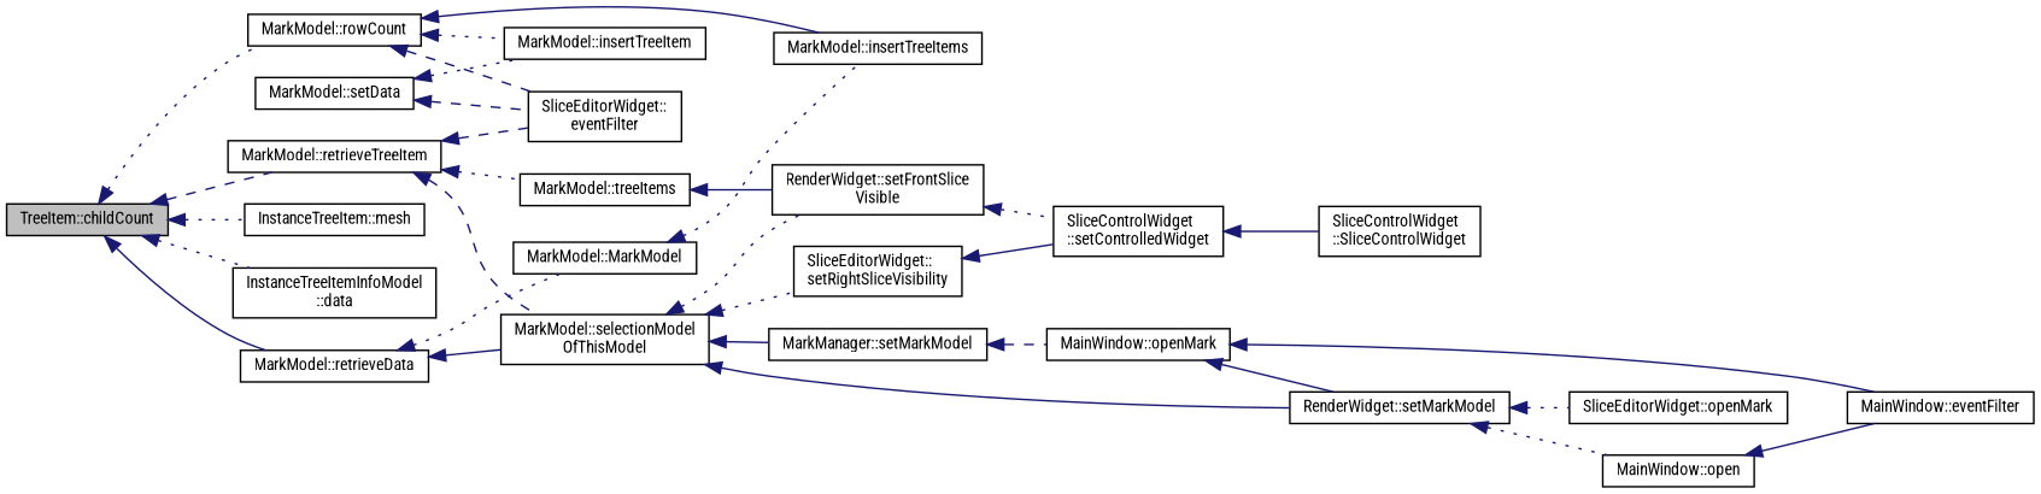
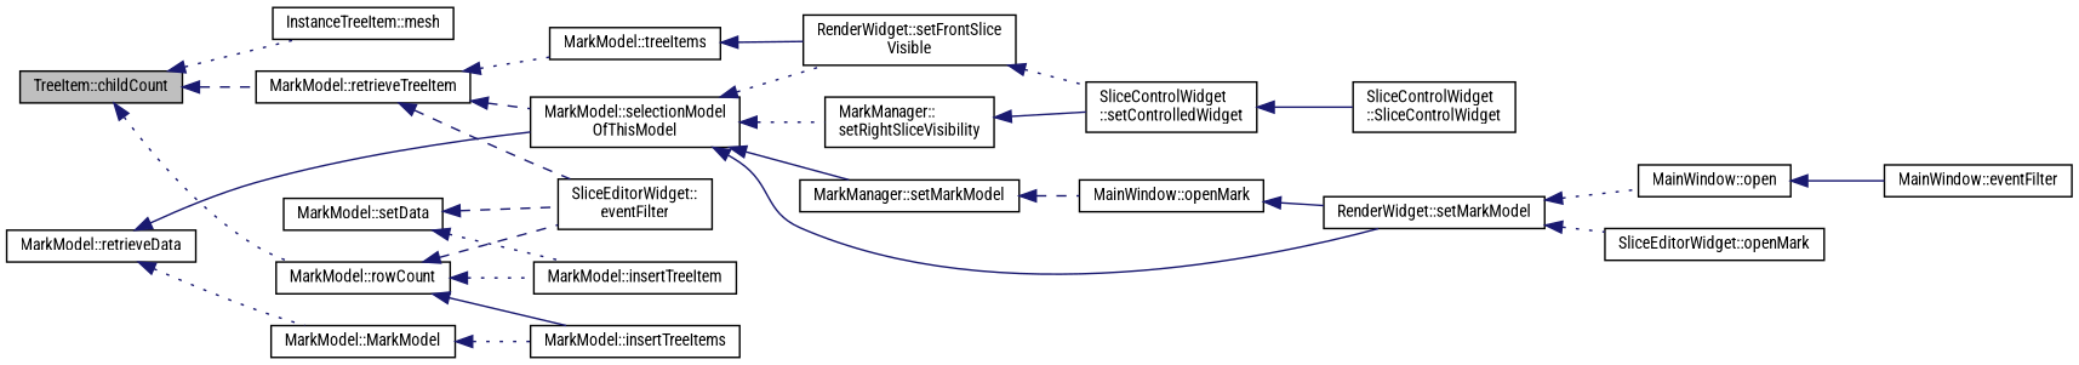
  digraph {
    fontname="Roboto Condensed"
    rankdir=LR
    node [color=black fillcolor=white fontname="Roboto Condensed" fontsize=10 shape=record style=filled]
    edge [color=midnightblue dir=back fontname="Roboto Condensed" fontsize=10 labelfontname=Helvetica labelfontsize=10 style=dotted]
    n1 [fillcolor=grey75 fontcolor=black height=0.2 label="TreeItem::childCount" width=0.4]
    n2 [height=0.2 label="InstanceTreeItem::mesh" width=0.4]
-   n3 [height=0.2 label="InstanceTreeItemInfoModel\l::data" width=0.4]
    n4 [height=0.2 label="MarkModel::retrieveData" width=0.4]
    n5 [height=0.2 label="MarkModel::retrieveTreeItem" width=0.4]
    n6 [height=0.2 label="MarkModel::rowCount" width=0.4]
    n7 [height=0.2 label="MarkModel::MarkModel" width=0.4]
    n8 [height=0.2 label="MarkModel::selectionModel\lOfThisModel" width=0.4]
    n9 [height=0.2 label="SliceEditorWidget::\leventFilter" width=0.4]
    n10 [height=0.2 label="MarkModel::treeItems" width=0.4]
    n11 [height=0.2 label="MarkModel::insertTreeItem" width=0.4]
    n12 [height=0.2 label="MarkModel::insertTreeItems" width=0.4]
    n13 [height=0.2 label="MarkManager::setMarkModel" width=0.4]
    n14 [height=0.2 label="RenderWidget::setMarkModel" width=0.4]
    n15 [height=0.2 label="RenderWidget::setFrontSlice\lVisible" width=0.4]
-   n16 [height=0.2 label="SliceEditorWidget::\lsetRightSliceVisibility" width=0.4]
+   n16 [height=0.2 label="MarkManager::\lsetRightSliceVisibility" width=0.4]
    n17 [height=0.2 label="MainWindow::openMark" width=0.4]
    n18 [height=0.2 label="MainWindow::open" width=0.4]
    n19 [height=0.2 label="SliceEditorWidget::openMark" width=0.4]
    n20 [height=0.2 label="SliceControlWidget\l::setControlledWidget" width=0.4]
    n21 [height=0.2 label="MainWindow::eventFilter" width=0.4]
    n22 [height=0.2 label="SliceControlWidget\l::SliceControlWidget" width=0.4]
    n23 [height=0.2 label="MarkModel::setData" width=0.4]
    n1 -> n2
-   n1 -> n3
-   n1 -> n4 [style=solid]
    n1 -> n5 [style=dashed]
    n1 -> n6
    n4 -> n7
    n4 -> n8 [style=solid]
    n5 -> n8 [style=dashed]
    n5 -> n9 [style=dashed]
    n5 -> n10
    n6 -> n9 [style=dashed]
    n6 -> n11
    n6 -> n12 [style=solid]
    n7 -> n12
    n8 -> n13 [style=solid]
    n8 -> n14 [style=solid]
    n8 -> n15
    n8 -> n16
    n10 -> n15 [style=solid]
    n13 -> n17 [style=dashed]
    n14 -> n18
    n14 -> n19
    n15 -> n20
    n16 -> n20 [style=solid]
    n17 -> n14 [style=solid]
-   n17 -> n21 [style=solid]
    n18 -> n21 [style=solid]
    n20 -> n22 [style=solid]
    n23 -> n9 [style=dashed]
    n23 -> n11
  }
